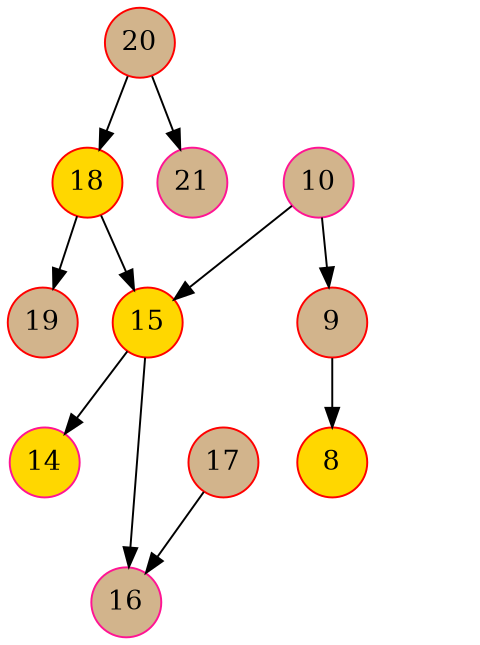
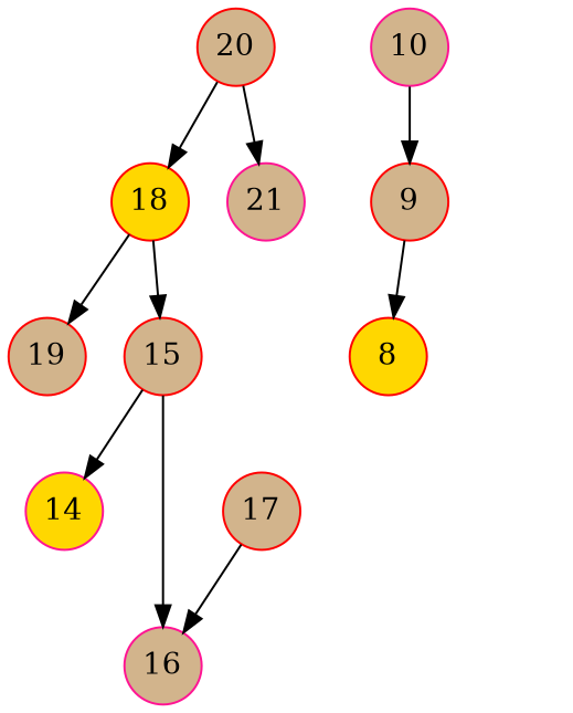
  digraph {
    node [color=red fillcolor=tan fixedsize=true shape=circle style=filled]
    n1 [label=20]
    n2 [fillcolor=gold label=18]
    n3 [color=deeppink label=21]
    n4 [label=19]
-   n5 [fillcolor=gold label=15]
+   n5 [label=15]
    n6 [color=deeppink label=10]
    n7 [label=9]
    n8 [fillcolor=gold label=8]
    66 [style=invis color="" fillcolor=""]
    n10 [color=deeppink fillcolor=gold label=14]
    n11 [label=17]
    n12 [color=deeppink label=16]
    77 [style=invis color="" fillcolor=""]
    88 [style=invis color="" fillcolor=""]
    13 [style=invis color="" fillcolor=""]
    n1 -> n2
    n1 -> n3
    n2 -> n4
    n2 -> n5
    n5 -> n10
    n5 -> n11 [style=invis]
    n5 -> n12
-   n6 -> n5
    n6 -> n7
    n7 -> n8
    n7 -> 66 [style=invis]
    n8 -> 77 [style=invis]
    n11 -> n12
    n11 -> 13 [style=invis]
  }
